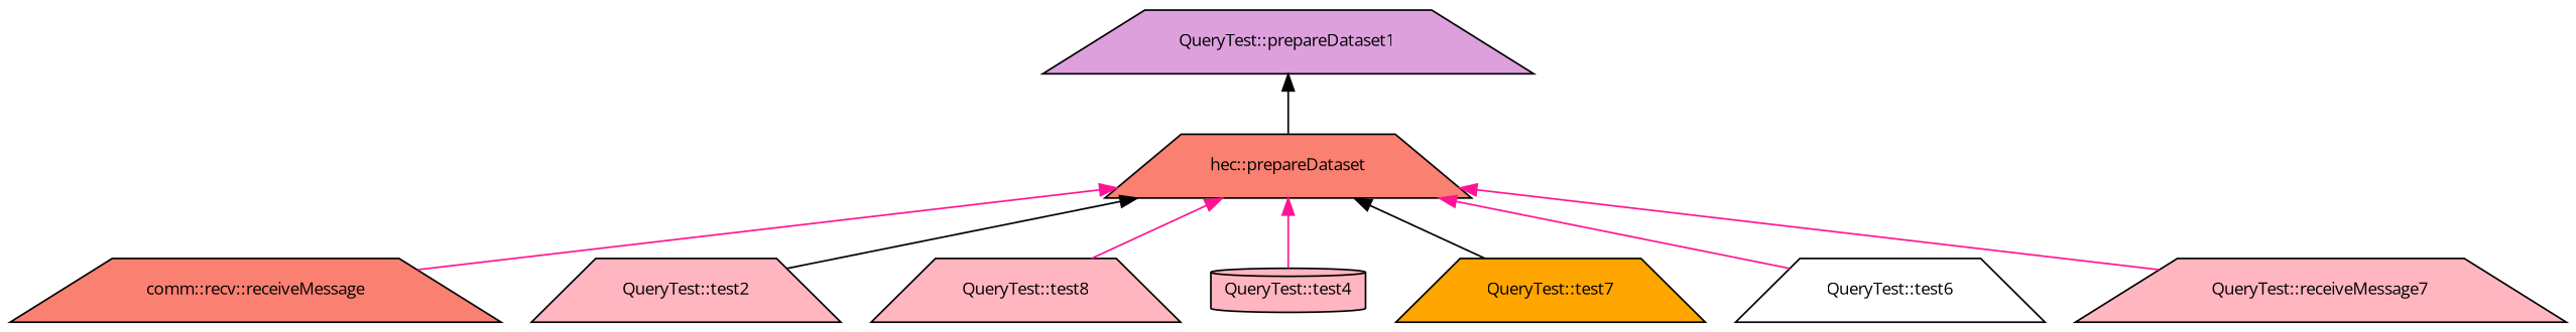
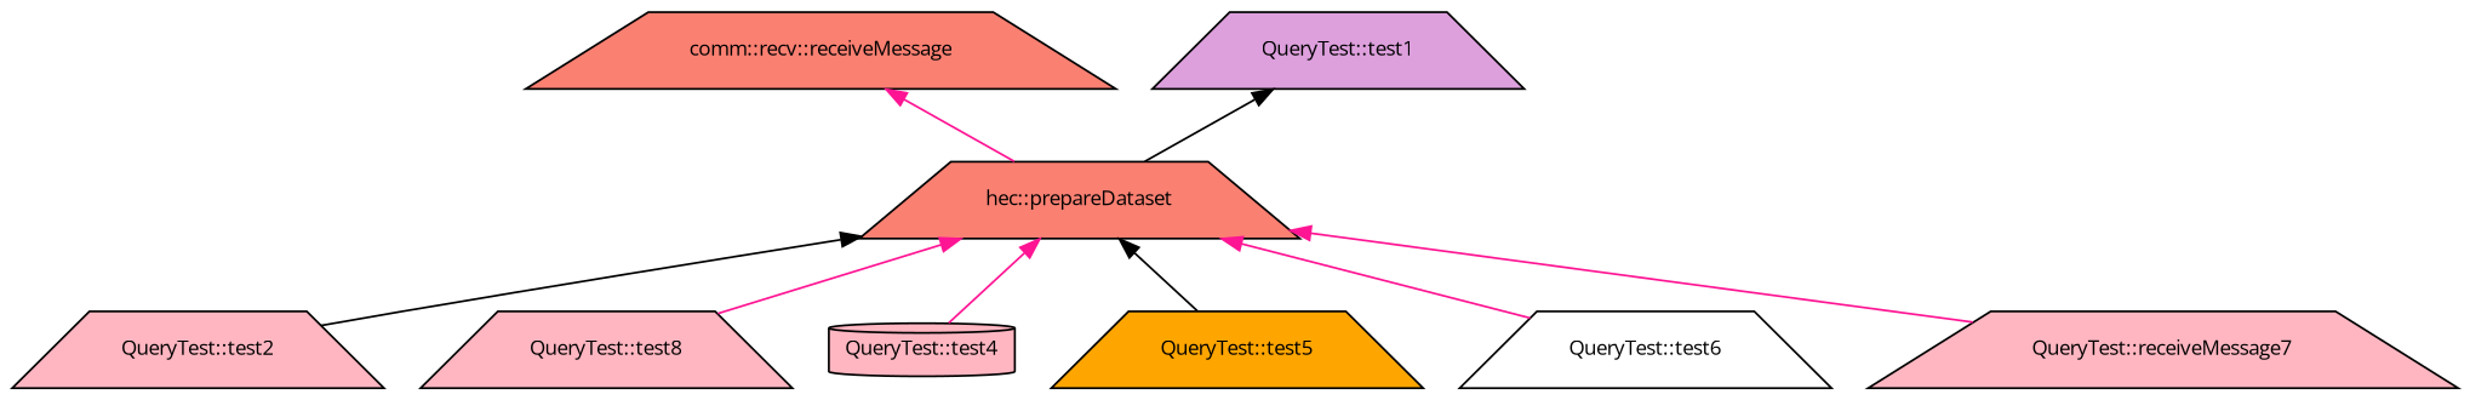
  digraph {
    fontname="Open Sans"
    rankdir=TB
    node [color=black fillcolor=lightpink fontname="Open Sans" fontsize=10 shape=trapezium style=filled]
    edge [color=deeppink dir=back fontname="Open Sans" fontsize=10 labelfontname=Helvetica labelfontsize=10 style=solid]
    n1 [fillcolor=salmon fontcolor=black height=0.2 label="comm::recv::receiveMessage" width=0.4]
    n2 [fillcolor=salmon height=0.2 label="hec::prepareDataset" width=0.4]
    n3 [height=0.2 label="QueryTest::test2" width=0.4]
    n4 [height=0.2 label="QueryTest::test8" width=0.4]
    n5 [height=0.2 label="QueryTest::test4" shape=cylinder width=0.4]
-   n6 [fillcolor=orange height=0.2 label="QueryTest::test7" width=0.4]
+   n6 [fillcolor=orange height=0.2 label="QueryTest::test5" width=0.4]
    n7 [fillcolor=white height=0.2 label="QueryTest::test6" width=0.4]
    n8 [height=0.2 label="QueryTest::receiveMessage7" width=0.4]
-   n9 [fillcolor=plum height=0.2 label="QueryTest::prepareDataset1" width=0.4]
-   n2 -> n1
+   n9 [fillcolor=plum height=0.2 label="QueryTest::test1" width=0.4]
+   n1 -> n2
    n2 -> n3 [color=black]
    n2 -> n4
    n2 -> n5
    n2 -> n6 [color=black]
    n2 -> n7
    n2 -> n8
    n9 -> n2 [color=black]
  }
